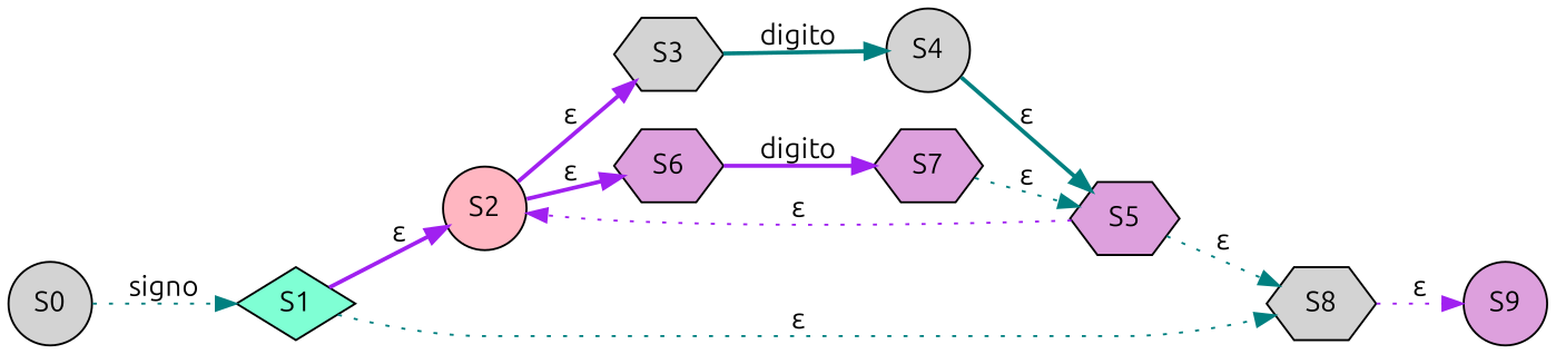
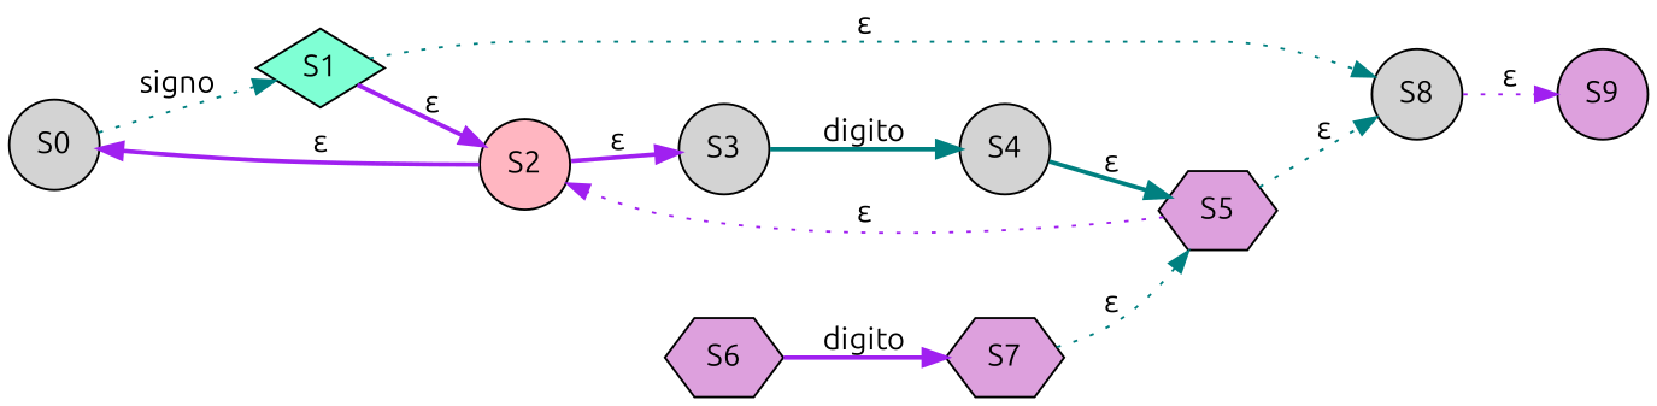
  digraph {
    fontname=Ubuntu
    forcelabels=true
    rankdir=LR
    node [fillcolor=lightgrey fontname=Ubuntu shape=hexagon style=filled]
    edge [color=teal fontname=Ubuntu style=dotted]
    S0 [shape=circle]
    S1 [fillcolor=aquamarine shape=diamond]
    S2 [fillcolor=lightpink shape=circle]
-   S8
-   S3
+   S8 [shape=circle]
+   S3 [shape=circle]
    S6 [fillcolor=plum]
    S9 [fillcolor=plum shape=circle]
    S4 [shape=circle]
    S7 [fillcolor=plum]
    S5 [fillcolor=plum]
    S0 -> S1 [label=signo]
    S1 -> S2 [color=purple label="ε" style=bold]
    S1 -> S8 [label="ε"]
    S2 -> S3 [color=purple label="ε" style=bold]
-   S2 -> S6 [color=purple label="ε" style=bold]
+   S2 -> S0 [color=purple label="ε" style=bold]
    S8 -> S9 [color=purple label="ε"]
    S3 -> S4 [label=digito style=bold]
    S6 -> S7 [color=purple label=digito style=bold]
    S4 -> S5 [label="ε" style=bold]
    S7 -> S5 [label="ε"]
    S5 -> S2 [color=purple label="ε"]
    S5 -> S8 [label="ε"]
  }
